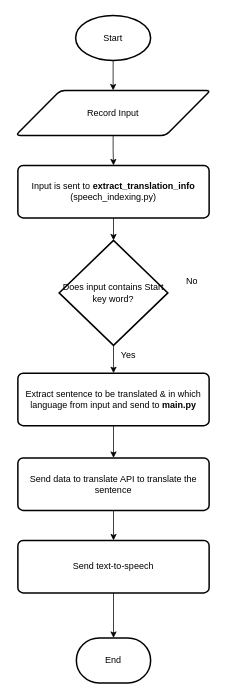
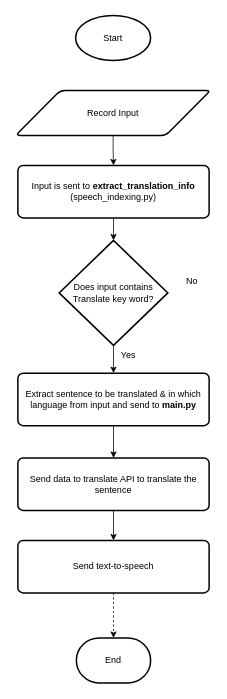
  <mxCell id="0" />
  <mxCell id="1" parent="0" />
- <mxCell id="2" style="edgeStyle=orthogonalEdgeStyle;rounded=0;orthogonalLoop=1;jettySize=auto;html=1;exitX=0.5;exitY=1;exitDx=0;exitDy=0;exitPerimeter=0;entryX=0.5;entryY=0;entryDx=0;entryDy=0;" parent="1" source="3" target="5" edge="1"><mxGeometry relative="1" as="geometry" /></mxCell>
  <mxCell id="3" value="Start" style="strokeWidth=2;html=1;shape=mxgraph.flowchart.start_1;whiteSpace=wrap;" parent="1" vertex="1"><mxGeometry x="100" y="20" width="100" height="60" as="geometry" /></mxCell>
  <mxCell id="4" style="edgeStyle=orthogonalEdgeStyle;rounded=0;orthogonalLoop=1;jettySize=auto;html=1;entryX=0.5;entryY=0;entryDx=0;entryDy=0;" parent="1" source="5" target="6" edge="1"><mxGeometry relative="1" as="geometry" /></mxCell>
  <mxCell id="5" value="Record Input" style="shape=parallelogram;html=1;strokeWidth=2;perimeter=parallelogramPerimeter;whiteSpace=wrap;rounded=1;arcSize=12;size=0.23;" parent="1" vertex="1"><mxGeometry x="20" y="120" width="260" height="60" as="geometry" /></mxCell>
  <mxCell id="6" value="Input is sent to&amp;nbsp;&lt;b&gt;extract_translation_info &lt;/b&gt;(speech_indexing.py)" style="rounded=1;whiteSpace=wrap;html=1;absoluteArcSize=1;arcSize=14;strokeWidth=2;" parent="1" vertex="1"><mxGeometry x="23" y="220" width="255" height="70" as="geometry" /></mxCell>
  <mxCell id="7" style="edgeStyle=orthogonalEdgeStyle;rounded=0;orthogonalLoop=1;jettySize=auto;html=1;exitX=0.5;exitY=1;exitDx=0;exitDy=0;exitPerimeter=0;entryX=0.5;entryY=0;entryDx=0;entryDy=0;" parent="1" source="8" target="10" edge="1"><mxGeometry relative="1" as="geometry" /></mxCell>
- <mxCell id="8" value="Does input contains Start key word?" style="strokeWidth=2;html=1;shape=mxgraph.flowchart.decision;whiteSpace=wrap;" parent="1" vertex="1"><mxGeometry x="78" y="320" width="145" height="140" as="geometry" /></mxCell>
+ <mxCell id="8" value="Does input contains Translate key word?" style="strokeWidth=2;html=1;shape=mxgraph.flowchart.decision;whiteSpace=wrap;" parent="1" vertex="1"><mxGeometry x="78" y="320" width="145" height="140" as="geometry" /></mxCell>
  <mxCell id="9" style="edgeStyle=orthogonalEdgeStyle;rounded=0;orthogonalLoop=1;jettySize=auto;html=1;exitX=0.5;exitY=1;exitDx=0;exitDy=0;" parent="1" source="10" target="12" edge="1"><mxGeometry relative="1" as="geometry" /></mxCell>
  <mxCell id="10" value="Extract sentence to be translated &amp;amp; in which language from input and send to &lt;b&gt;main.py&lt;/b&gt;" style="rounded=1;whiteSpace=wrap;html=1;absoluteArcSize=1;arcSize=14;strokeWidth=2;" parent="1" vertex="1"><mxGeometry x="23" y="497" width="255" height="70" as="geometry" /></mxCell>
  <mxCell id="11" style="edgeStyle=orthogonalEdgeStyle;rounded=0;orthogonalLoop=1;jettySize=auto;html=1;exitX=0.5;exitY=1;exitDx=0;exitDy=0;" parent="1" source="12" target="13" edge="1"><mxGeometry relative="1" as="geometry" /></mxCell>
  <mxCell id="12" value="Send data to translate API to translate the sentence" style="rounded=1;whiteSpace=wrap;html=1;absoluteArcSize=1;arcSize=14;strokeWidth=2;" parent="1" vertex="1"><mxGeometry x="23" y="610" width="255" height="70" as="geometry" /></mxCell>
  <mxCell id="13" value="Send text-to-speech" style="rounded=1;whiteSpace=wrap;html=1;absoluteArcSize=1;arcSize=14;strokeWidth=2;" parent="1" vertex="1"><mxGeometry x="23" y="720" width="255" height="70" as="geometry" /></mxCell>
  <mxCell id="14" value="End" style="strokeWidth=2;html=1;shape=mxgraph.flowchart.terminator;whiteSpace=wrap;" parent="1" vertex="1"><mxGeometry x="101" y="850" width="99" height="60" as="geometry" /></mxCell>
  <mxCell id="15" style="edgeStyle=orthogonalEdgeStyle;rounded=0;orthogonalLoop=1;jettySize=auto;html=1;exitX=0.5;exitY=1;exitDx=0;exitDy=0;entryX=0.5;entryY=0;entryDx=0;entryDy=0;entryPerimeter=0;" parent="1" source="6" target="8" edge="1"><mxGeometry relative="1" as="geometry" /></mxCell>
- <mxCell id="16" style="edgeStyle=orthogonalEdgeStyle;rounded=0;orthogonalLoop=1;jettySize=auto;html=1;exitX=0.5;exitY=1;exitDx=0;exitDy=0;entryX=0.5;entryY=0;entryDx=0;entryDy=0;entryPerimeter=0;" parent="1" source="13" target="14" edge="1"><mxGeometry relative="1" as="geometry" /></mxCell>
+ <mxCell id="16" style="edgeStyle=orthogonalEdgeStyle;rounded=0;orthogonalLoop=1;jettySize=auto;html=1;exitX=0.5;exitY=1;exitDx=0;exitDy=0;entryX=0.5;entryY=0;entryDx=0;entryDy=0;entryPerimeter=0;dashed=1;" parent="1" source="13" target="14" edge="1"><mxGeometry relative="1" as="geometry" /></mxCell>
  <mxCell id="17" value="No" style="text;html=1;align=center;verticalAlign=middle;resizable=0;points=[];autosize=1;strokeColor=none;fillColor=none;" parent="1" vertex="1"><mxGeometry x="235" y="360" width="40" height="30" as="geometry" /></mxCell>
  <mxCell id="18" value="Yes" style="text;html=1;align=center;verticalAlign=middle;resizable=0;points=[];autosize=1;strokeColor=none;fillColor=none;" parent="1" vertex="1"><mxGeometry x="150" y="458" width="40" height="30" as="geometry" /></mxCell>
